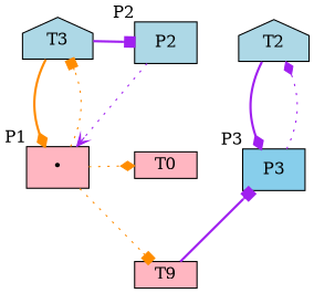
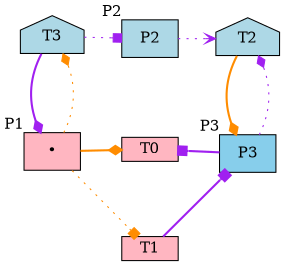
  digraph {
    nodesep=1.0
    rankdir=LR
    node [fillcolor=lightpink shape=box style=filled]
    edge [arrowhead=diamond color=purple style=dotted]
    n1 [label="•" xlabel=P1]
    n2 [fillcolor=lightblue height=0.1 label=T3 shape=house]
    P2 [fillcolor=lightblue xlabel=P2]
    n4 [height=0.1 label=T0]
-   n5 [height=0.1 label=T9]
+   n5 [height=0.1 label=T1]
    P3 [fillcolor=skyblue xlabel=P3]
    n7 [fillcolor=lightblue height=0.1 label=T2 shape=house]
    subgraph sub_1 {
      rank=min
      n1
      n2
    }
    subgraph sub_2 {
      rank=same
      P2
      n4
      n5
    }
    subgraph sub_3 {
      rank=same
      P3
      n7
    }
-   n1 -> n2 [arrowhead=box color=darkorange]
-   n1 -> n4 [color=darkorange]
+   n1 -> n2 [color=darkorange]
+   n1 -> n4 [color=darkorange style=bold]
    n1 -> n5 [arrowhead=box color=darkorange]
-   n2 -> n1 [color=darkorange style=bold]
-   n2 -> P2 [arrowhead=box style=bold]
-   P2 -> n1 [arrowhead=vee]
+   n2 -> n1 [style=bold]
+   n2 -> P2 [arrowhead=box]
+   P2 -> n7 [arrowhead=vee]
    n5 -> P3 [arrowhead=box style=bold]
+   P3 -> n4 [arrowhead=box style=bold]
    P3 -> n7
-   n7 -> P3 [style=bold]
+   n7 -> P3 [color=darkorange style=bold]
  }
